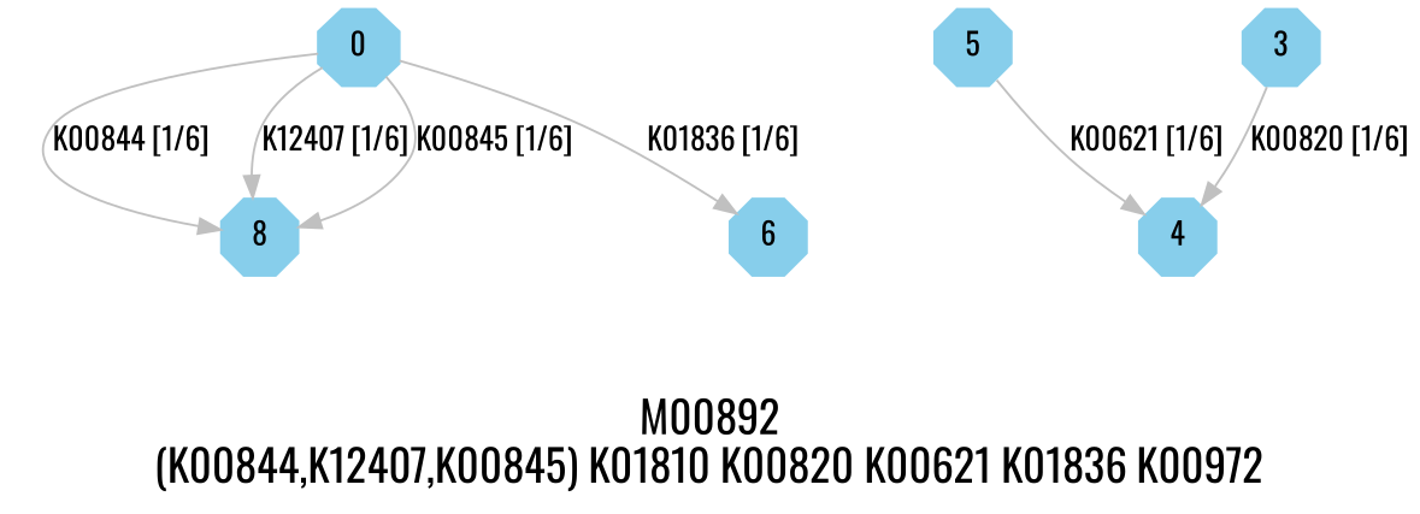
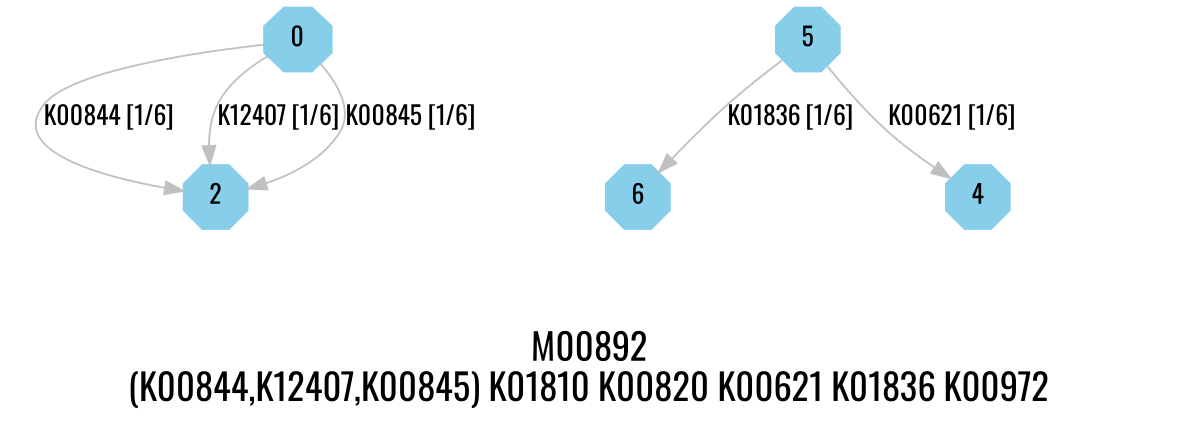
  digraph {
    fontname=Oswald
    fontsize=20
    label="M00892\n(K00844,K12407,K00845) K01810 K00820 K00621 K01836 K00972"
    node [color=skyblue fontname=Oswald shape=octagon style=filled]
    edge [color=grey fontname=Oswald]
    0 [height=.3 width=.3]
-   2 [height=.3 width=.3 label=8]
-   3 [height=.3 width=.3]
+   2 [height=.3 width=.3]
    4 [height=.3 width=.3]
    5 [height=.3 width=.3]
    6 [height=.3 width=.3]
    subgraph sub_1 {
      0
      2
-     3
      4
      5
      6
    }
    0 -> 2 [label="K00844 [1/6]"]
    0 -> 2 [label="K12407 [1/6]"]
    0 -> 2 [label="K00845 [1/6]"]
-   3 -> 4 [label="K00820 [1/6]"]
    5 -> 4 [label="K00621 [1/6]"]
-   0 -> 6 [label="K01836 [1/6]"]
+   5 -> 6 [label="K01836 [1/6]"]
  }
